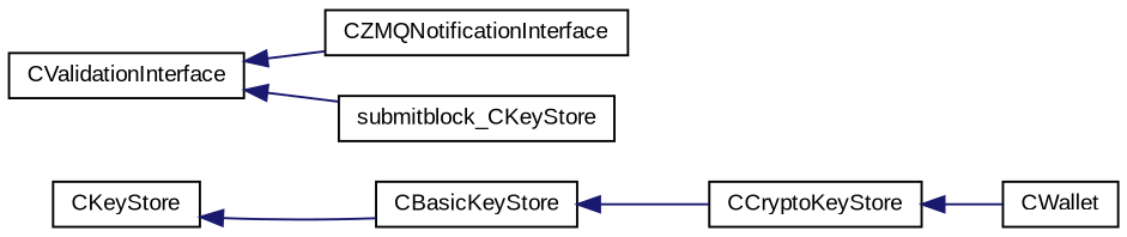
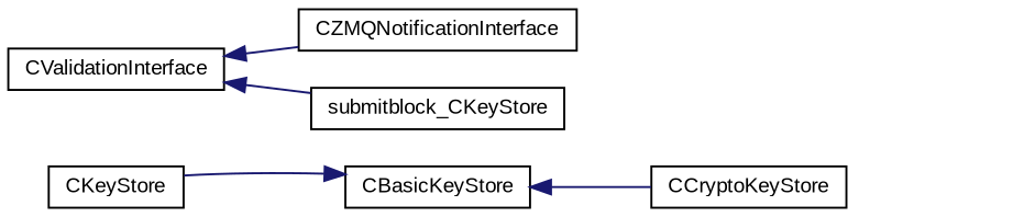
  digraph {
    fontname="Liberation Sans"
    rankdir=LR
    node [color=black fillcolor=white fontname="Liberation Sans" fontsize=10 shape=record style=filled]
    edge [color=midnightblue dir=back fontname="Liberation Sans" fontsize=10 labelfontname=Helvetica labelfontsize=10 style=solid]
    n1 [height=0.2 label=CKeyStore width=0.4]
    n2 [height=0.2 label=CBasicKeyStore width=0.4]
    n3 [height=0.2 label=CCryptoKeyStore width=0.4]
-   n4 [height=0.2 label=CWallet width=0.4]
    n5 [height=0.2 label=CValidationInterface width=0.4]
    n6 [height=0.2 label=CZMQNotificationInterface width=0.4]
    n7 [height=0.2 label=submitblock_CKeyStore width=0.4]
-   n1 -> n2
+   n2 -> n1
    n2 -> n3
-   n3 -> n4
    n5 -> n6
    n5 -> n7
  }
